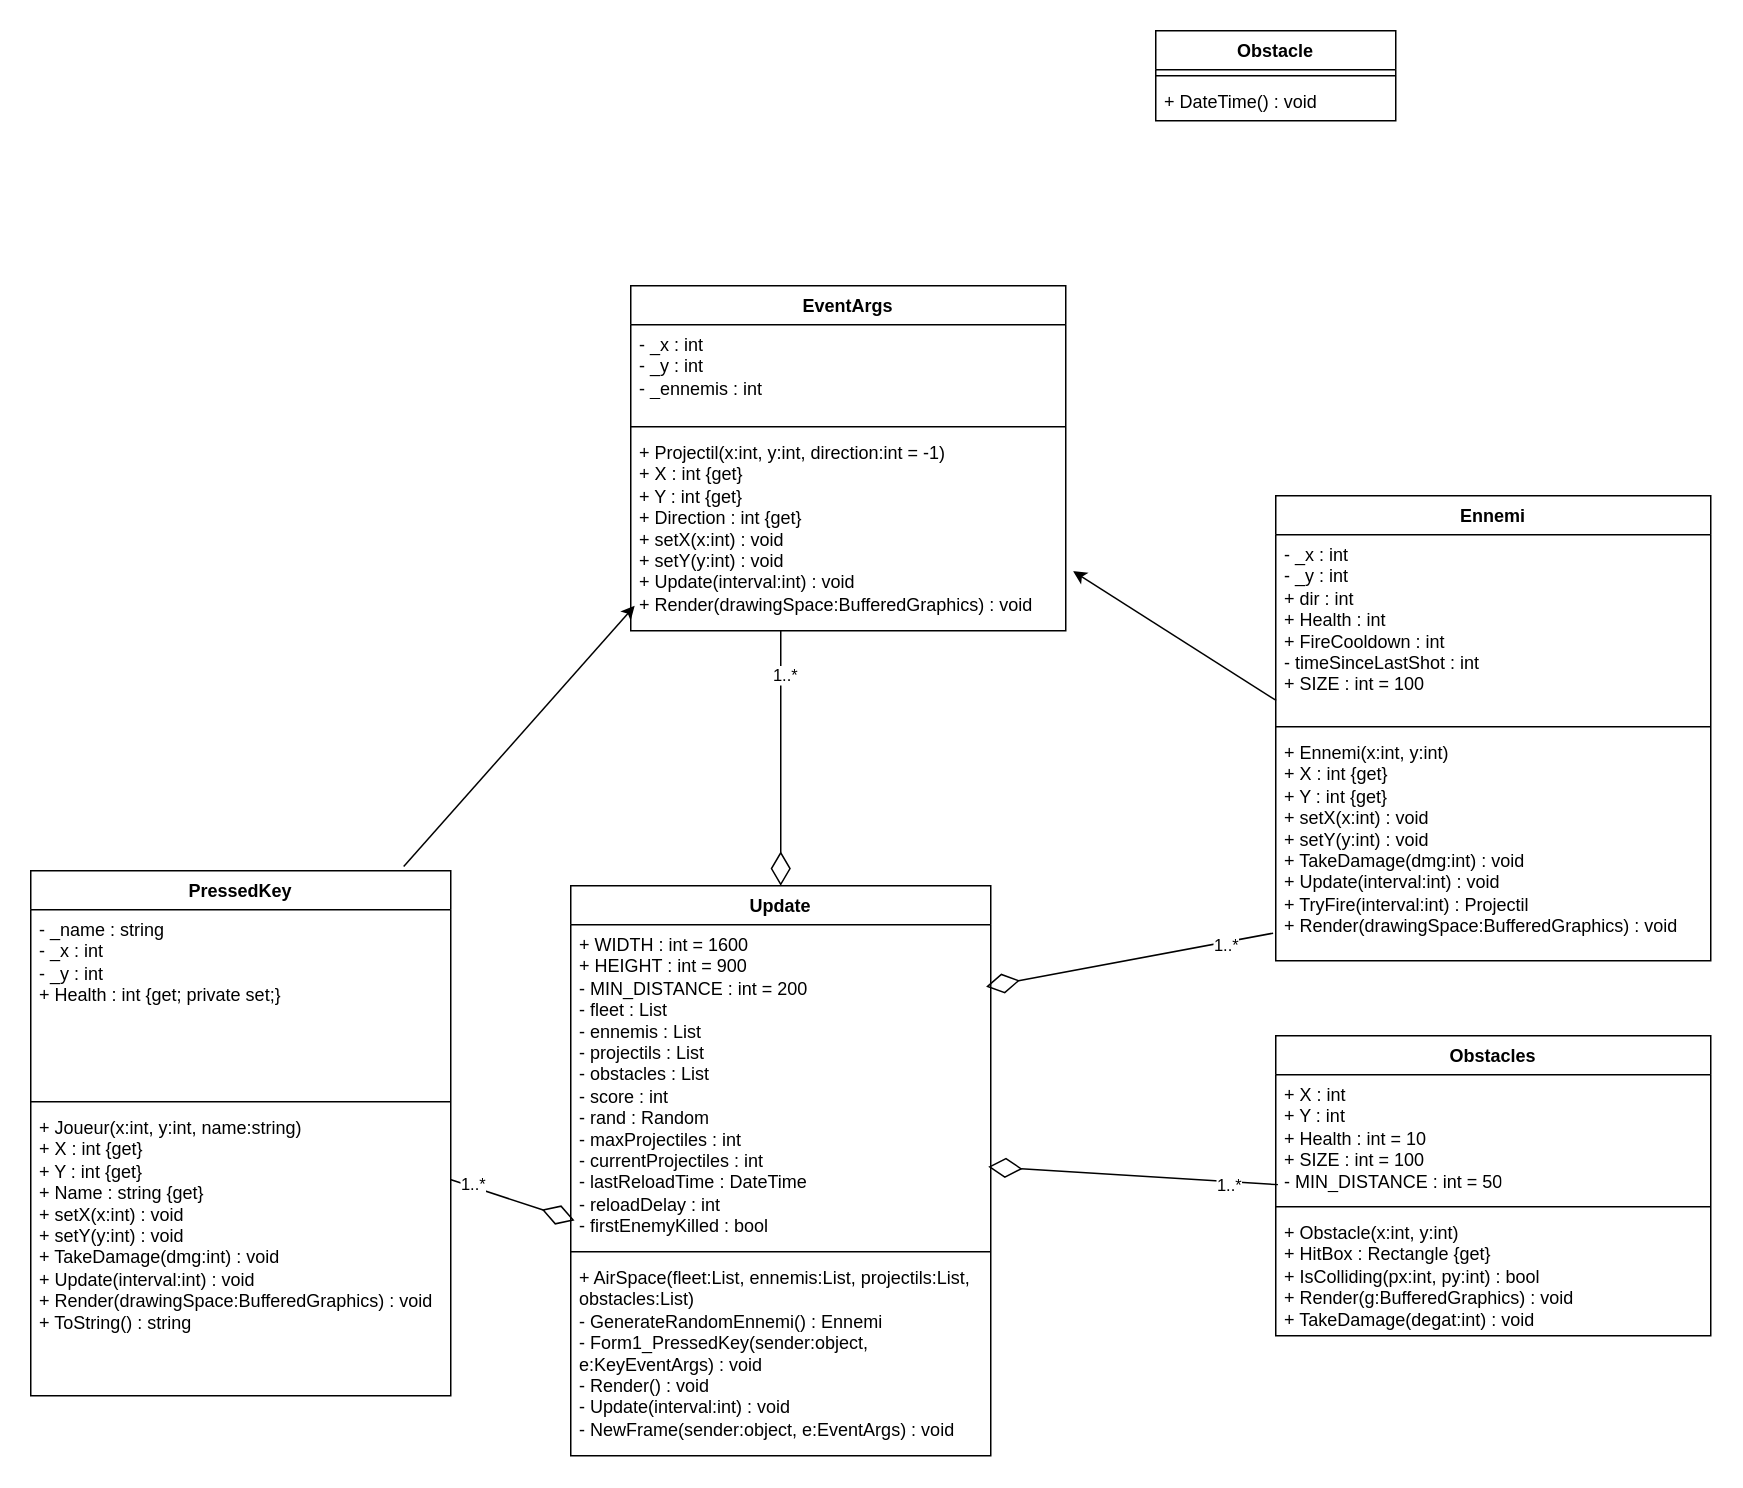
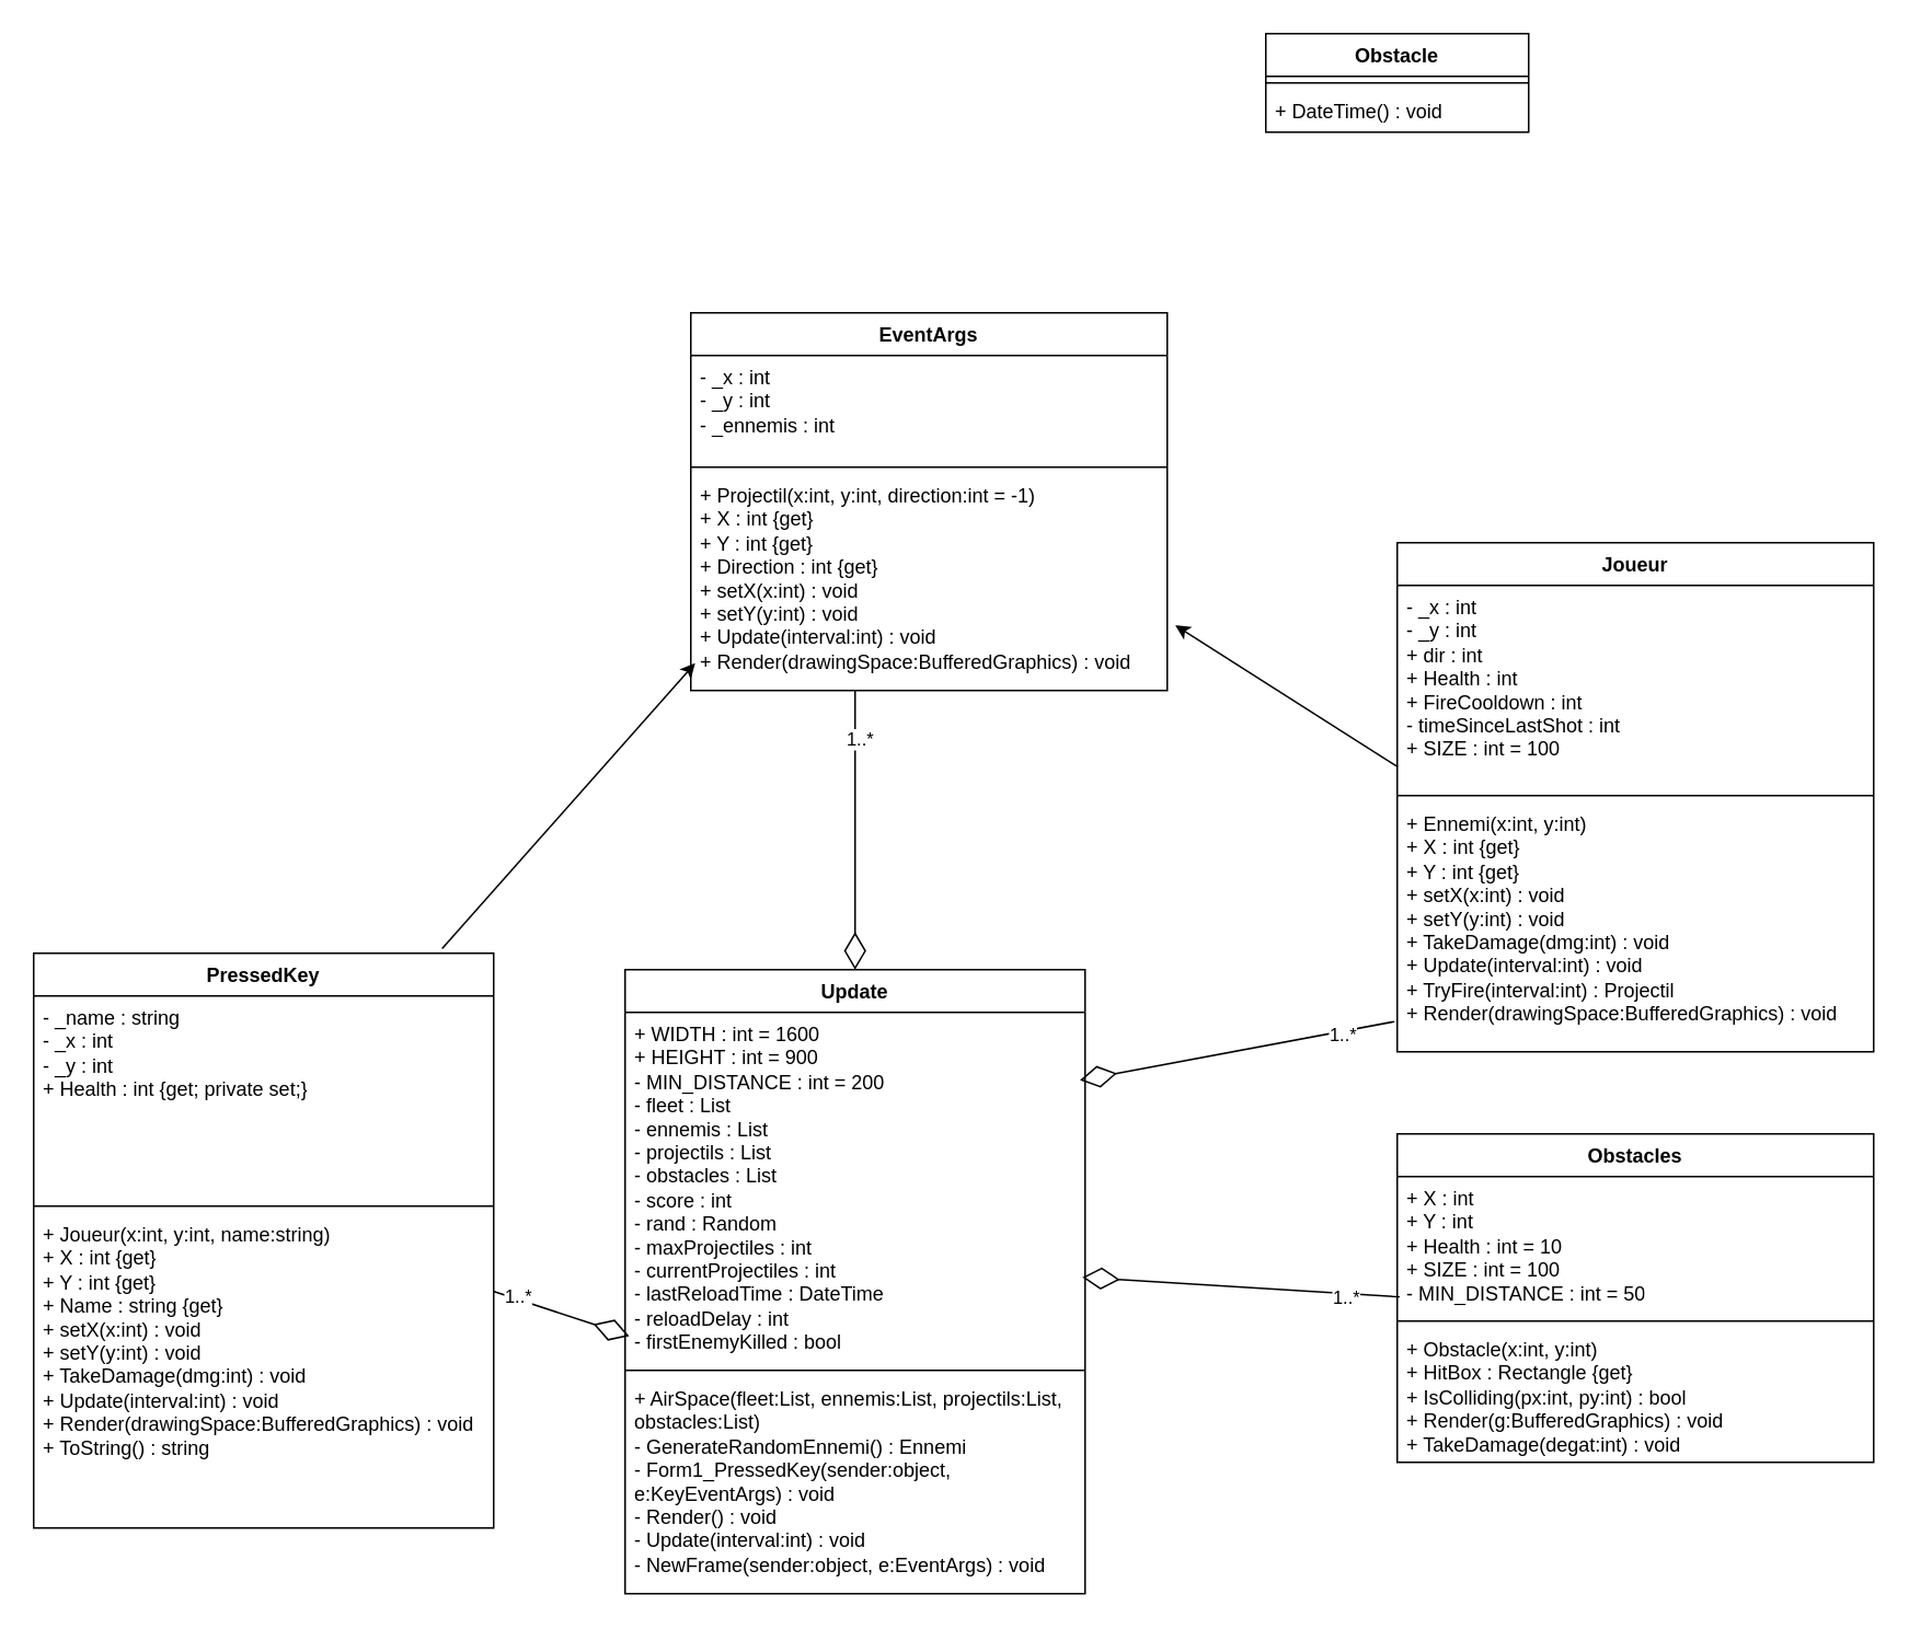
  <mxCell id="0" />
  <mxCell id="1" parent="0" />
  <mxCell id="2" value="PressedKey" style="swimlane;fontStyle=1;align=center;verticalAlign=top;childLayout=stackLayout;horizontal=1;startSize=26;horizontalStack=0;resizeParent=1;resizeParentMax=0;resizeLast=0;collapsible=1;marginBottom=0;whiteSpace=wrap;html=1;" parent="1" vertex="1"><mxGeometry x="20" y="580" width="280" height="350" as="geometry" /></mxCell>
  <mxCell id="3" value="- _name : string&#10;- _x : int&#10;- _y : int&#10;+ Health : int {get; private set;}" style="text;strokeColor=none;fillColor=none;align=left;verticalAlign=top;spacingLeft=4;spacingRight=4;overflow=hidden;rotatable=0;points=[[0,0.5],[1,0.5]];portConstraint=eastwest;whiteSpace=wrap;html=1;" parent="2" vertex="1"><mxGeometry y="26" width="280" height="124" as="geometry" /></mxCell>
  <mxCell id="4" value="" style="line;strokeWidth=1;fillColor=none;align=left;verticalAlign=middle;spacingTop=-1;spacingLeft=3;spacingRight=3;rotatable=0;labelPosition=right;points=[];portConstraint=eastwest;strokeColor=inherit;" parent="2" vertex="1"><mxGeometry y="150" width="280" height="8" as="geometry" /></mxCell>
  <mxCell id="5" value="+ Joueur(x:int, y:int, name:string)&#10;+ X : int {get}&#10;+ Y : int {get}&#10;+ Name : string {get}&#10;+ setX(x:int) : void&#10;+ setY(y:int) : void&#10;+ TakeDamage(dmg:int) : void&#10;+ Update(interval:int) : void&#10;+ Render(drawingSpace:BufferedGraphics) : void&#10;+ ToString() : string" style="text;strokeColor=none;fillColor=none;align=left;verticalAlign=top;spacingLeft=4;spacingRight=4;overflow=hidden;rotatable=0;points=[[0,0.5],[1,0.5]];portConstraint=eastwest;whiteSpace=wrap;html=1;" parent="2" vertex="1"><mxGeometry y="158" width="280" height="192" as="geometry" /></mxCell>
- <mxCell id="6" value="Ennemi" style="swimlane;fontStyle=1;align=center;verticalAlign=top;childLayout=stackLayout;horizontal=1;startSize=26;horizontalStack=0;resizeParent=1;resizeParentMax=0;resizeLast=0;collapsible=1;marginBottom=0;whiteSpace=wrap;html=1;" vertex="1" parent="1"><mxGeometry x="850" y="330" width="290" height="310" as="geometry" /></mxCell>
+ <mxCell id="6" value="Joueur" style="swimlane;fontStyle=1;align=center;verticalAlign=top;childLayout=stackLayout;horizontal=1;startSize=26;horizontalStack=0;resizeParent=1;resizeParentMax=0;resizeLast=0;collapsible=1;marginBottom=0;whiteSpace=wrap;html=1;" vertex="1" parent="1"><mxGeometry x="850" y="330" width="290" height="310" as="geometry" /></mxCell>
  <mxCell id="7" value="- _x : int&#10;- _y : int&#10;+ dir : int&#10;+ Health : int&#10;+ FireCooldown : int&#10;- timeSinceLastShot : int&#10;+ SIZE : int = 100" style="text;strokeColor=none;fillColor=none;align=left;verticalAlign=top;spacingLeft=4;spacingRight=4;overflow=hidden;rotatable=0;points=[[0,0.5],[1,0.5]];portConstraint=eastwest;whiteSpace=wrap;html=1;" vertex="1" parent="6"><mxGeometry y="26" width="290" height="124" as="geometry" /></mxCell>
  <mxCell id="8" value="" style="line;strokeWidth=1;fillColor=none;align=left;verticalAlign=middle;spacingTop=-1;spacingLeft=3;spacingRight=3;rotatable=0;labelPosition=right;points=[];portConstraint=eastwest;strokeColor=inherit;" vertex="1" parent="6"><mxGeometry y="150" width="290" height="8" as="geometry" /></mxCell>
  <mxCell id="9" value="+ Ennemi(x:int, y:int)&#10;+ X : int {get}&#10;+ Y : int {get}&#10;+ setX(x:int) : void&#10;+ setY(y:int) : void&#10;+ TakeDamage(dmg:int) : void&#10;+ Update(interval:int) : void&#10;+ TryFire(interval:int) : Projectil&#10;+ Render(drawingSpace:BufferedGraphics) : void" style="text;strokeColor=none;fillColor=none;align=left;verticalAlign=top;spacingLeft=4;spacingRight=4;overflow=hidden;rotatable=0;points=[[0,0.5],[1,0.5]];portConstraint=eastwest;whiteSpace=wrap;html=1;" vertex="1" parent="6"><mxGeometry y="158" width="290" height="152" as="geometry" /></mxCell>
  <mxCell id="10" value="EventArgs" style="swimlane;fontStyle=1;align=center;verticalAlign=top;childLayout=stackLayout;horizontal=1;startSize=26;horizontalStack=0;resizeParent=1;resizeParentMax=0;resizeLast=0;collapsible=1;marginBottom=0;whiteSpace=wrap;html=1;" vertex="1" parent="1"><mxGeometry x="420" y="190" width="290" height="230" as="geometry" /></mxCell>
  <mxCell id="11" value="- _x : int&#10;- _y : int&#10;- _ennemis : int" style="text;strokeColor=none;fillColor=none;align=left;verticalAlign=top;spacingLeft=4;spacingRight=4;overflow=hidden;rotatable=0;points=[[0,0.5],[1,0.5]];portConstraint=eastwest;whiteSpace=wrap;html=1;" vertex="1" parent="10"><mxGeometry y="26" width="290" height="64" as="geometry" /></mxCell>
  <mxCell id="12" value="" style="line;strokeWidth=1;fillColor=none;align=left;verticalAlign=middle;spacingTop=-1;spacingLeft=3;spacingRight=3;rotatable=0;labelPosition=right;points=[];portConstraint=eastwest;strokeColor=inherit;" vertex="1" parent="10"><mxGeometry y="90" width="290" height="8" as="geometry" /></mxCell>
  <mxCell id="13" value="+ Projectil(x:int, y:int, direction:int = -1)&#10;+ X : int {get}&#10;+ Y : int {get}&#10;+ Direction : int {get}&#10;+ setX(x:int) : void&#10;+ setY(y:int) : void&#10;+ Update(interval:int) : void&#10;+ Render(drawingSpace:BufferedGraphics) : void" style="text;strokeColor=none;fillColor=none;align=left;verticalAlign=top;spacingLeft=4;spacingRight=4;overflow=hidden;rotatable=0;points=[[0,0.5],[1,0.5]];portConstraint=eastwest;whiteSpace=wrap;html=1;" vertex="1" parent="10"><mxGeometry y="98" width="290" height="132" as="geometry" /></mxCell>
  <mxCell id="14" value="Update" style="swimlane;fontStyle=1;align=center;verticalAlign=top;childLayout=stackLayout;horizontal=1;startSize=26;horizontalStack=0;resizeParent=1;resizeParentMax=0;resizeLast=0;collapsible=1;marginBottom=0;whiteSpace=wrap;html=1;" vertex="1" parent="1"><mxGeometry x="380" y="590" width="280" height="380" as="geometry" /></mxCell>
  <mxCell id="15" value="+ WIDTH : int = 1600&#10;+ HEIGHT : int = 900&#10;- MIN_DISTANCE : int = 200&#10;- fleet : List&lt;Joueur&gt;&#10;- ennemis : List&lt;Ennemi&gt;&#10;- projectils : List&lt;Projectil&gt;&#10;- obstacles : List&lt;Obstacle&gt;&#10;- score : int&#10;- rand : Random&#10;- maxProjectiles : int&#10;- currentProjectiles : int&#10;- lastReloadTime : DateTime&#10;- reloadDelay : int&#10;- firstEnemyKilled : bool" style="text;strokeColor=none;fillColor=none;align=left;verticalAlign=top;spacingLeft=4;spacingRight=4;overflow=hidden;rotatable=0;points=[[0,0.5],[1,0.5]];portConstraint=eastwest;whiteSpace=wrap;html=1;" vertex="1" parent="14"><mxGeometry y="26" width="280" height="214" as="geometry" /></mxCell>
  <mxCell id="16" value="" style="line;strokeWidth=1;fillColor=none;align=left;verticalAlign=middle;spacingTop=-1;spacingLeft=3;spacingRight=3;rotatable=0;labelPosition=right;points=[];portConstraint=eastwest;strokeColor=inherit;" vertex="1" parent="14"><mxGeometry y="240" width="280" height="8" as="geometry" /></mxCell>
  <mxCell id="17" value="+ AirSpace(fleet:List&lt;Joueur&gt;, ennemis:List&lt;Ennemi&gt;, projectils:List&lt;Projectil&gt;, obstacles:List&lt;Obstacle&gt;)&#10;- GenerateRandomEnnemi() : Ennemi&#10;- Form1_PressedKey(sender:object, e:KeyEventArgs) : void&#10;- Render() : void&#10;- Update(interval:int) : void&#10;- NewFrame(sender:object, e:EventArgs) : void" style="text;strokeColor=none;fillColor=none;align=left;verticalAlign=top;spacingLeft=4;spacingRight=4;overflow=hidden;rotatable=0;points=[[0,0.5],[1,0.5]];portConstraint=eastwest;whiteSpace=wrap;html=1;" vertex="1" parent="14"><mxGeometry y="248" width="280" height="132" as="geometry" /></mxCell>
  <mxCell id="18" value="&lt;b&gt;Obstacle&lt;/b&gt;" style="swimlane;fontStyle=1;align=center;verticalAlign=top;childLayout=stackLayout;horizontal=1;startSize=26;horizontalStack=0;resizeParent=1;resizeParentMax=0;resizeLast=0;collapsible=1;marginBottom=0;whiteSpace=wrap;html=1;" vertex="1" parent="1"><mxGeometry x="770" y="20" width="160" height="60" as="geometry" /></mxCell>
  <mxCell id="19" value="" style="line;strokeWidth=1;fillColor=none;align=left;verticalAlign=middle;spacingTop=-1;spacingLeft=3;spacingRight=3;rotatable=0;labelPosition=right;points=[];portConstraint=eastwest;strokeColor=inherit;" vertex="1" parent="18"><mxGeometry y="26" width="160" height="8" as="geometry" /></mxCell>
  <mxCell id="20" value="+ DateTime() : void" style="text;strokeColor=none;fillColor=none;align=left;verticalAlign=top;spacingLeft=4;spacingRight=4;overflow=hidden;rotatable=0;points=[[0,0.5],[1,0.5]];portConstraint=eastwest;whiteSpace=wrap;html=1;" vertex="1" parent="18"><mxGeometry y="34" width="160" height="26" as="geometry" /></mxCell>
  <mxCell id="21" value="" style="endArrow=diamondThin;html=1;rounded=0;exitX=0.999;exitY=0.249;exitDx=0;exitDy=0;exitPerimeter=0;entryX=0.009;entryY=0.921;entryDx=0;entryDy=0;endFill=0;endSize=20;entryPerimeter=0;" edge="1" parent="1" source="5" target="15"><mxGeometry width="50" height="50" relative="1" as="geometry"><mxPoint x="220" y="480" as="sourcePoint" /><mxPoint x="400" y="926" as="targetPoint" /></mxGeometry></mxCell>
  <mxCell id="22" value="1..*" style="edgeLabel;html=1;align=center;verticalAlign=middle;resizable=0;points=[];" vertex="1" connectable="0" parent="21"><mxGeometry x="-0.656" y="2" relative="1" as="geometry"><mxPoint as="offset" /></mxGeometry></mxCell>
  <mxCell id="23" value="" style="endArrow=diamondThin;html=1;rounded=0;exitX=0.999;exitY=0.249;exitDx=0;exitDy=0;exitPerimeter=0;entryX=0.5;entryY=0;entryDx=0;entryDy=0;endFill=0;endSize=20;" edge="1" parent="1" target="14"><mxGeometry width="50" height="50" relative="1" as="geometry"><mxPoint x="520" y="420" as="sourcePoint" /><mxPoint x="603" y="447" as="targetPoint" /></mxGeometry></mxCell>
  <mxCell id="24" value="1..*" style="edgeLabel;html=1;align=center;verticalAlign=middle;resizable=0;points=[];" vertex="1" connectable="0" parent="23"><mxGeometry x="-0.656" y="2" relative="1" as="geometry"><mxPoint as="offset" /></mxGeometry></mxCell>
  <mxCell id="25" value="" style="endArrow=diamondThin;html=1;rounded=0;exitX=-0.006;exitY=0.879;exitDx=0;exitDy=0;exitPerimeter=0;entryX=0.989;entryY=0.193;entryDx=0;entryDy=0;endFill=0;endSize=20;entryPerimeter=0;" edge="1" parent="1" source="9" target="15"><mxGeometry width="50" height="50" relative="1" as="geometry"><mxPoint x="610" y="580" as="sourcePoint" /><mxPoint x="610" y="750" as="targetPoint" /></mxGeometry></mxCell>
  <mxCell id="26" value="1..*" style="edgeLabel;html=1;align=center;verticalAlign=middle;resizable=0;points=[];" vertex="1" connectable="0" parent="25"><mxGeometry x="-0.656" y="2" relative="1" as="geometry"><mxPoint as="offset" /></mxGeometry></mxCell>
  <mxCell id="27" value="" style="endArrow=diamondThin;html=1;rounded=0;exitX=0.005;exitY=0.872;exitDx=0;exitDy=0;exitPerimeter=0;entryX=0.994;entryY=0.754;entryDx=0;entryDy=0;endFill=0;endSize=20;entryPerimeter=0;" edge="1" parent="1" source="30" target="15"><mxGeometry width="50" height="50" relative="1" as="geometry"><mxPoint x="841.05" y="996.516" as="sourcePoint" /><mxPoint x="820" y="695" as="targetPoint" /></mxGeometry></mxCell>
  <mxCell id="28" value="1..*" style="edgeLabel;html=1;align=center;verticalAlign=middle;resizable=0;points=[];" vertex="1" connectable="0" parent="27"><mxGeometry x="-0.656" y="2" relative="1" as="geometry"><mxPoint as="offset" /></mxGeometry></mxCell>
  <mxCell id="29" value="Obstacles" style="swimlane;fontStyle=1;align=center;verticalAlign=top;childLayout=stackLayout;horizontal=1;startSize=26;horizontalStack=0;resizeParent=1;resizeParentMax=0;resizeLast=0;collapsible=1;marginBottom=0;whiteSpace=wrap;html=1;" vertex="1" parent="1"><mxGeometry x="850" y="690" width="290" height="200" as="geometry" /></mxCell>
  <mxCell id="30" value="+ X : int&#10;+ Y : int&#10;+ Health : int = 10&#10;+ SIZE : int = 100&#10;- MIN_DISTANCE : int = 50" style="text;strokeColor=none;fillColor=none;align=left;verticalAlign=top;spacingLeft=4;spacingRight=4;overflow=hidden;rotatable=0;points=[[0,0.5],[1,0.5]];portConstraint=eastwest;whiteSpace=wrap;html=1;" vertex="1" parent="29"><mxGeometry y="26" width="290" height="84" as="geometry" /></mxCell>
  <mxCell id="31" value="" style="line;strokeWidth=1;fillColor=none;align=left;verticalAlign=middle;spacingTop=-1;spacingLeft=3;spacingRight=3;rotatable=0;labelPosition=right;points=[];portConstraint=eastwest;strokeColor=inherit;" vertex="1" parent="29"><mxGeometry y="110" width="290" height="8" as="geometry" /></mxCell>
  <mxCell id="32" value="+ Obstacle(x:int, y:int)&#10;+ HitBox : Rectangle {get}&#10;+ IsColliding(px:int, py:int) : bool&#10;+ Render(g:BufferedGraphics) : void&#10;+ TakeDamage(degat:int) : void" style="text;strokeColor=none;fillColor=none;align=left;verticalAlign=top;spacingLeft=4;spacingRight=4;overflow=hidden;rotatable=0;points=[[0,0.5],[1,0.5]];portConstraint=eastwest;whiteSpace=wrap;html=1;" vertex="1" parent="29"><mxGeometry y="118" width="290" height="82" as="geometry" /></mxCell>
  <mxCell id="33" value="" style="endArrow=classic;html=1;rounded=0;exitX=0.001;exitY=0.891;exitDx=0;exitDy=0;exitPerimeter=0;entryX=1.017;entryY=0.699;entryDx=0;entryDy=0;entryPerimeter=0;" edge="1" parent="1" source="7" target="13"><mxGeometry width="50" height="50" relative="1" as="geometry"><mxPoint x="840" y="490" as="sourcePoint" /><mxPoint x="680" y="540" as="targetPoint" /></mxGeometry></mxCell>
  <mxCell id="34" value="" style="endArrow=classic;html=1;rounded=0;exitX=0.888;exitY=-0.008;exitDx=0;exitDy=0;exitPerimeter=0;entryX=0.009;entryY=0.874;entryDx=0;entryDy=0;entryPerimeter=0;" edge="1" parent="1" source="2" target="13"><mxGeometry width="50" height="50" relative="1" as="geometry"><mxPoint x="915" y="496" as="sourcePoint" /><mxPoint x="780" y="410" as="targetPoint" /></mxGeometry></mxCell>
